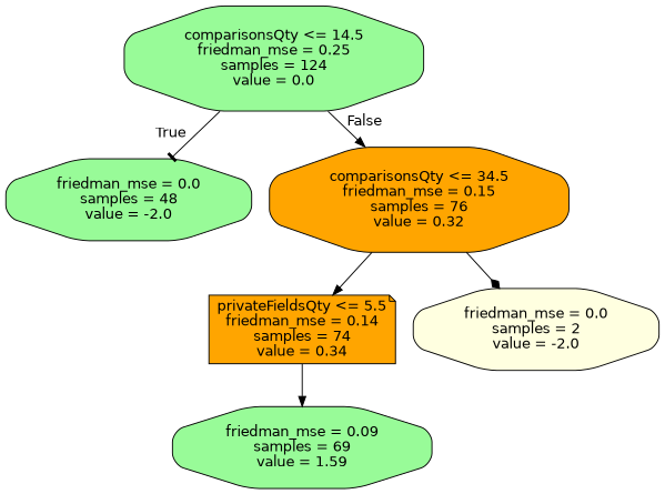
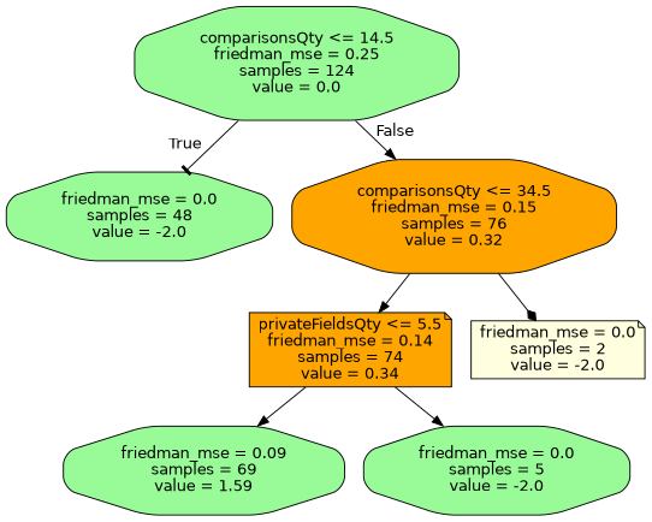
  digraph {
    node [color=black fillcolor=palegreen fontname=helvetica shape=octagon style="filled, rounded"]
    edge [arrowhead=normal fontname=helvetica]
    n1 [label="comparisonsQty <= 14.5\nfriedman_mse = 0.25\nsamples = 124\nvalue = 0.0"]
    n2 [label="friedman_mse = 0.0\nsamples = 48\nvalue = -2.0"]
    n3 [fillcolor=orange label="comparisonsQty <= 34.5\nfriedman_mse = 0.15\nsamples = 76\nvalue = 0.32"]
    n4 [fillcolor=orange label="privateFieldsQty <= 5.5\nfriedman_mse = 0.14\nsamples = 74\nvalue = 0.34" shape=note]
-   n5 [fillcolor=lightyellow label="friedman_mse = 0.0\nsamples = 2\nvalue = -2.0"]
+   n5 [fillcolor=lightyellow label="friedman_mse = 0.0\nsamples = 2\nvalue = -2.0" shape=note]
    n6 [label="friedman_mse = 0.09\nsamples = 69\nvalue = 1.59"]
+   n7 [label="friedman_mse = 0.0\nsamples = 5\nvalue = -2.0"]
    n1 -> n2 [arrowhead=tee headlabel=True labelangle=45 labeldistance=2.5]
    n1 -> n3 [headlabel=False labelangle=-45 labeldistance=2.5]
    n3 -> n4
    n3 -> n5 [arrowhead=diamond]
    n4 -> n6
+   n4 -> n7
  }
